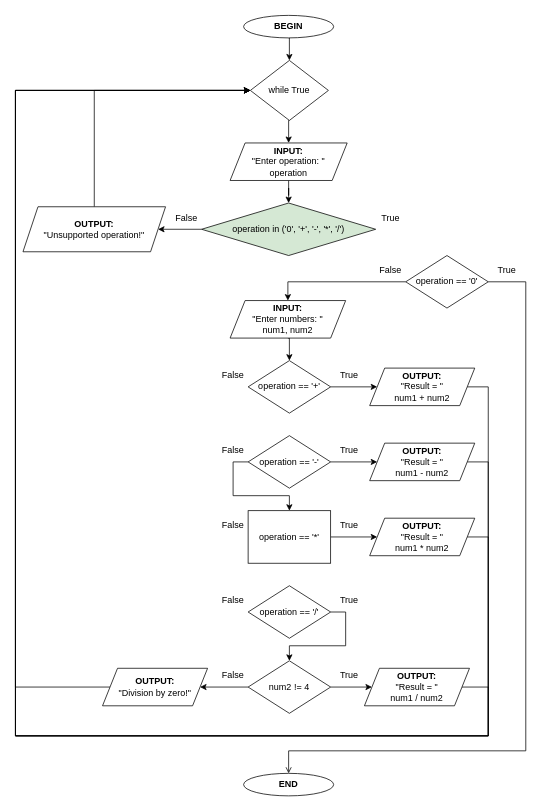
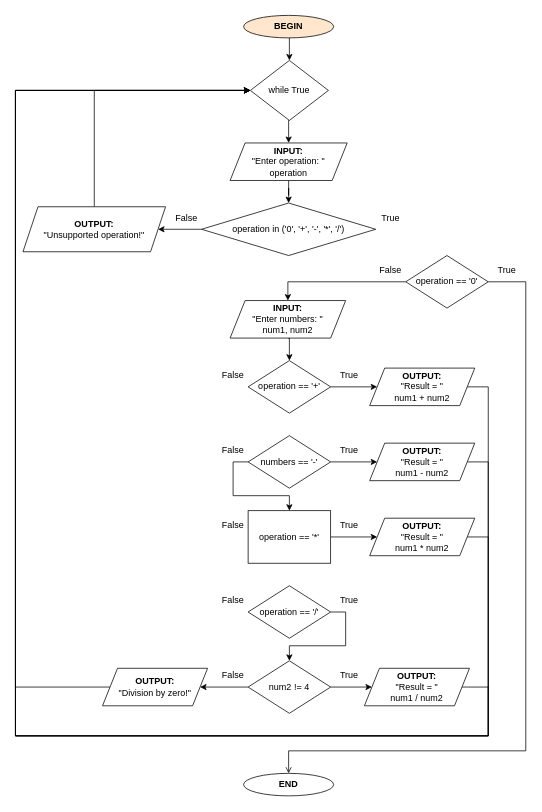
  <mxCell id="0" />
  <mxCell id="1" parent="0" />
  <mxCell id="2" style="edgeStyle=orthogonalEdgeStyle;rounded=0;orthogonalLoop=1;jettySize=auto;html=1;exitX=0.5;exitY=1;exitDx=0;exitDy=0;entryX=0.5;entryY=0;entryDx=0;entryDy=0;" parent="1" source="3" target="7" edge="1"><mxGeometry relative="1" as="geometry" /></mxCell>
- <mxCell id="3" value="&lt;b&gt;BEGIN&lt;/b&gt;" style="ellipse;whiteSpace=wrap;html=1;" parent="1" vertex="1"><mxGeometry x="324" y="20" width="120" height="30" as="geometry" /></mxCell>
+ <mxCell id="3" value="&lt;b&gt;BEGIN&lt;/b&gt;" style="ellipse;whiteSpace=wrap;html=1;fillColor=#ffe6cc;" parent="1" vertex="1"><mxGeometry x="324" y="20" width="120" height="30" as="geometry" /></mxCell>
  <mxCell id="4" style="edgeStyle=orthogonalEdgeStyle;rounded=0;orthogonalLoop=1;jettySize=auto;html=1;entryX=0.5;entryY=0;entryDx=0;entryDy=0;" parent="1" source="5" target="9" edge="1"><mxGeometry relative="1" as="geometry" /></mxCell>
  <mxCell id="5" value="&lt;b&gt;INPUT:&lt;/b&gt;&lt;br&gt;&quot;Enter operation: &quot;&lt;br&gt;operation" style="shape=parallelogram;perimeter=parallelogramPerimeter;whiteSpace=wrap;html=1;fixedSize=1;" parent="1" vertex="1"><mxGeometry x="306" y="190" width="156" height="50" as="geometry" /></mxCell>
  <mxCell id="6" style="edgeStyle=orthogonalEdgeStyle;rounded=0;orthogonalLoop=1;jettySize=auto;html=1;exitX=0.5;exitY=1;exitDx=0;exitDy=0;entryX=0.5;entryY=0;entryDx=0;entryDy=0;" edge="1" parent="1" source="7" target="5"><mxGeometry relative="1" as="geometry" /></mxCell>
  <mxCell id="7" value="while True" style="rhombus;whiteSpace=wrap;html=1;" parent="1" vertex="1"><mxGeometry x="333" y="80" width="104" height="80" as="geometry" /></mxCell>
  <mxCell id="8" style="edgeStyle=orthogonalEdgeStyle;rounded=0;orthogonalLoop=1;jettySize=auto;html=1;entryX=1;entryY=0.5;entryDx=0;entryDy=0;" parent="1" source="9" target="13" edge="1"><mxGeometry relative="1" as="geometry" /></mxCell>
- <mxCell id="9" value="operation in ('0', '+', '-', '*', '/')" style="rhombus;whiteSpace=wrap;html=1;fillColor=#d5e8d4;" parent="1" vertex="1"><mxGeometry x="268" y="270" width="232" height="70" as="geometry" /></mxCell>
+ <mxCell id="9" value="operation in ('0', '+', '-', '*', '/')" style="rhombus;whiteSpace=wrap;html=1;" parent="1" vertex="1"><mxGeometry x="268" y="270" width="232" height="70" as="geometry" /></mxCell>
  <mxCell id="10" value="False" style="text;html=1;strokeColor=none;fillColor=none;align=center;verticalAlign=middle;whiteSpace=wrap;rounded=0;" parent="1" vertex="1"><mxGeometry x="220" y="280" width="56" height="20" as="geometry" /></mxCell>
  <mxCell id="11" value="True" style="text;html=1;strokeColor=none;fillColor=none;align=center;verticalAlign=middle;whiteSpace=wrap;rounded=0;" parent="1" vertex="1"><mxGeometry x="492" y="280" width="56" height="20" as="geometry" /></mxCell>
  <mxCell id="12" style="edgeStyle=orthogonalEdgeStyle;rounded=0;orthogonalLoop=1;jettySize=auto;html=1;exitX=0.5;exitY=0;exitDx=0;exitDy=0;entryX=0;entryY=0.5;entryDx=0;entryDy=0;" parent="1" source="13" target="7" edge="1"><mxGeometry relative="1" as="geometry" /></mxCell>
  <mxCell id="13" value="&lt;b&gt;OUTPUT:&lt;/b&gt;&lt;br&gt;&quot;Unsupported operation!&quot;" style="shape=parallelogram;perimeter=parallelogramPerimeter;whiteSpace=wrap;html=1;fixedSize=1;" parent="1" vertex="1"><mxGeometry x="30" y="275" width="190" height="60" as="geometry" /></mxCell>
  <mxCell id="14" style="edgeStyle=orthogonalEdgeStyle;rounded=0;orthogonalLoop=1;jettySize=auto;html=1;entryX=0.5;entryY=0;entryDx=0;entryDy=0;endArrow=open;" parent="1" source="16" target="21" edge="1"><mxGeometry relative="1" as="geometry"><Array as="points"><mxPoint x="700" y="375" /><mxPoint x="700" y="1000" /><mxPoint x="384" y="1000" /></Array></mxGeometry></mxCell>
  <mxCell id="15" style="edgeStyle=orthogonalEdgeStyle;rounded=0;orthogonalLoop=1;jettySize=auto;html=1;entryX=0.5;entryY=0;entryDx=0;entryDy=0;" parent="1" source="16" target="20" edge="1"><mxGeometry relative="1" as="geometry" /></mxCell>
  <mxCell id="16" value="operation == '0'" style="rhombus;whiteSpace=wrap;html=1;" parent="1" vertex="1"><mxGeometry x="540" y="340" width="110" height="70" as="geometry" /></mxCell>
  <mxCell id="17" value="False" style="text;html=1;strokeColor=none;fillColor=none;align=center;verticalAlign=middle;whiteSpace=wrap;rounded=0;" parent="1" vertex="1"><mxGeometry x="500" y="350" width="40" height="20" as="geometry" /></mxCell>
  <mxCell id="18" value="True" style="text;html=1;strokeColor=none;fillColor=none;align=center;verticalAlign=middle;whiteSpace=wrap;rounded=0;" parent="1" vertex="1"><mxGeometry x="655" y="350" width="40" height="20" as="geometry" /></mxCell>
  <mxCell id="19" style="edgeStyle=orthogonalEdgeStyle;rounded=0;orthogonalLoop=1;jettySize=auto;html=1;exitX=0.5;exitY=1;exitDx=0;exitDy=0;entryX=0.5;entryY=0;entryDx=0;entryDy=0;" parent="1" source="20" target="23" edge="1"><mxGeometry relative="1" as="geometry" /></mxCell>
  <mxCell id="20" value="&lt;b&gt;INPUT:&lt;br&gt;&lt;/b&gt;&quot;Enter numbers: &quot;&lt;br&gt;num1, num2&lt;b&gt;&lt;br&gt;&lt;/b&gt;" style="shape=parallelogram;perimeter=parallelogramPerimeter;whiteSpace=wrap;html=1;fixedSize=1;" parent="1" vertex="1"><mxGeometry x="306" y="400" width="154" height="50" as="geometry" /></mxCell>
  <mxCell id="21" value="&lt;b&gt;END&lt;/b&gt;" style="ellipse;whiteSpace=wrap;html=1;" parent="1" vertex="1"><mxGeometry x="324" y="1030" width="120" height="30" as="geometry" /></mxCell>
  <mxCell id="22" style="edgeStyle=orthogonalEdgeStyle;rounded=0;orthogonalLoop=1;jettySize=auto;html=1;entryX=0;entryY=0.5;entryDx=0;entryDy=0;" parent="1" source="23" target="27" edge="1"><mxGeometry relative="1" as="geometry" /></mxCell>
  <mxCell id="23" value="operation == '+'" style="rhombus;whiteSpace=wrap;html=1;" parent="1" vertex="1"><mxGeometry x="330" y="480" width="110" height="70" as="geometry" /></mxCell>
  <mxCell id="24" value="False" style="text;html=1;strokeColor=none;fillColor=none;align=center;verticalAlign=middle;whiteSpace=wrap;rounded=0;" parent="1" vertex="1"><mxGeometry x="290" y="490" width="40" height="20" as="geometry" /></mxCell>
  <mxCell id="25" value="True" style="text;html=1;strokeColor=none;fillColor=none;align=center;verticalAlign=middle;whiteSpace=wrap;rounded=0;" parent="1" vertex="1"><mxGeometry x="445" y="490" width="40" height="20" as="geometry" /></mxCell>
  <mxCell id="26" style="edgeStyle=orthogonalEdgeStyle;rounded=0;orthogonalLoop=1;jettySize=auto;html=1;entryX=0;entryY=0.5;entryDx=0;entryDy=0;" parent="1" source="27" target="7" edge="1"><mxGeometry relative="1" as="geometry"><Array as="points"><mxPoint x="650" y="515" /><mxPoint x="650" y="980" /><mxPoint x="20" y="980" /><mxPoint x="20" y="120" /></Array></mxGeometry></mxCell>
  <mxCell id="27" value="&lt;b&gt;OUTPUT:&lt;/b&gt;&lt;br&gt;&quot;Result = &quot;&lt;br&gt;num1 + num2" style="shape=parallelogram;perimeter=parallelogramPerimeter;whiteSpace=wrap;html=1;fixedSize=1;" parent="1" vertex="1"><mxGeometry x="492" y="490" width="140" height="50" as="geometry" /></mxCell>
  <mxCell id="28" style="edgeStyle=orthogonalEdgeStyle;rounded=0;orthogonalLoop=1;jettySize=auto;html=1;entryX=0;entryY=0.5;entryDx=0;entryDy=0;" parent="1" source="30" target="34" edge="1"><mxGeometry relative="1" as="geometry" /></mxCell>
  <mxCell id="29" style="edgeStyle=orthogonalEdgeStyle;rounded=0;orthogonalLoop=1;jettySize=auto;html=1;" parent="1" source="30" target="36" edge="1"><mxGeometry relative="1" as="geometry"><Array as="points"><mxPoint x="310" y="615" /><mxPoint x="310" y="660" /><mxPoint x="385" y="660" /></Array></mxGeometry></mxCell>
- <mxCell id="30" value="operation == '-'" style="rhombus;whiteSpace=wrap;html=1;" parent="1" vertex="1"><mxGeometry x="330" y="580" width="110" height="70" as="geometry" /></mxCell>
+ <mxCell id="30" value="numbers == '-'" style="rhombus;whiteSpace=wrap;html=1;" parent="1" vertex="1"><mxGeometry x="330" y="580" width="110" height="70" as="geometry" /></mxCell>
  <mxCell id="31" value="False" style="text;html=1;strokeColor=none;fillColor=none;align=center;verticalAlign=middle;whiteSpace=wrap;rounded=0;" parent="1" vertex="1"><mxGeometry x="290" y="590" width="40" height="20" as="geometry" /></mxCell>
  <mxCell id="32" value="True" style="text;html=1;strokeColor=none;fillColor=none;align=center;verticalAlign=middle;whiteSpace=wrap;rounded=0;" parent="1" vertex="1"><mxGeometry x="445" y="590" width="40" height="20" as="geometry" /></mxCell>
  <mxCell id="33" style="edgeStyle=orthogonalEdgeStyle;rounded=0;orthogonalLoop=1;jettySize=auto;html=1;entryX=0;entryY=0.5;entryDx=0;entryDy=0;" parent="1" source="34" target="7" edge="1"><mxGeometry relative="1" as="geometry"><mxPoint x="340" y="120" as="targetPoint" /><Array as="points"><mxPoint x="650" y="615" /><mxPoint x="650" y="980" /><mxPoint x="20" y="980" /><mxPoint x="20" y="120" /></Array></mxGeometry></mxCell>
  <mxCell id="34" value="&lt;b&gt;OUTPUT:&lt;/b&gt;&lt;br&gt;&quot;Result = &quot;&lt;br&gt;num1 - num2" style="shape=parallelogram;perimeter=parallelogramPerimeter;whiteSpace=wrap;html=1;fixedSize=1;" parent="1" vertex="1"><mxGeometry x="492" y="590" width="140" height="50" as="geometry" /></mxCell>
  <mxCell id="35" style="edgeStyle=orthogonalEdgeStyle;rounded=0;orthogonalLoop=1;jettySize=auto;html=1;entryX=0;entryY=0.5;entryDx=0;entryDy=0;" parent="1" source="36" target="40" edge="1"><mxGeometry relative="1" as="geometry" /></mxCell>
  <mxCell id="36" value="operation == '*'" style="whiteSpace=wrap;html=1;rounded=0;" parent="1" vertex="1"><mxGeometry x="330" y="680" width="110" height="70" as="geometry" /></mxCell>
  <mxCell id="37" value="False" style="text;html=1;strokeColor=none;fillColor=none;align=center;verticalAlign=middle;whiteSpace=wrap;rounded=0;" parent="1" vertex="1"><mxGeometry x="290" y="690" width="40" height="20" as="geometry" /></mxCell>
  <mxCell id="38" value="True" style="text;html=1;strokeColor=none;fillColor=none;align=center;verticalAlign=middle;whiteSpace=wrap;rounded=0;" parent="1" vertex="1"><mxGeometry x="445" y="690" width="40" height="20" as="geometry" /></mxCell>
  <mxCell id="39" style="edgeStyle=orthogonalEdgeStyle;rounded=0;orthogonalLoop=1;jettySize=auto;html=1;entryX=0;entryY=0.5;entryDx=0;entryDy=0;" parent="1" source="40" target="7" edge="1"><mxGeometry relative="1" as="geometry"><Array as="points"><mxPoint x="650" y="715" /><mxPoint x="650" y="980" /><mxPoint x="20" y="980" /><mxPoint x="20" y="120" /></Array></mxGeometry></mxCell>
  <mxCell id="40" value="&lt;b&gt;OUTPUT:&lt;/b&gt;&lt;br&gt;&quot;Result = &quot;&lt;br&gt;num1 * num2" style="shape=parallelogram;perimeter=parallelogramPerimeter;whiteSpace=wrap;html=1;fixedSize=1;" parent="1" vertex="1"><mxGeometry x="492" y="690" width="140" height="50" as="geometry" /></mxCell>
  <mxCell id="41" style="edgeStyle=orthogonalEdgeStyle;rounded=0;orthogonalLoop=1;jettySize=auto;html=1;entryX=0.5;entryY=0;entryDx=0;entryDy=0;" parent="1" source="42" target="49" edge="1"><mxGeometry relative="1" as="geometry"><Array as="points"><mxPoint x="460" y="815" /><mxPoint x="460" y="860" /><mxPoint x="385" y="860" /></Array></mxGeometry></mxCell>
  <mxCell id="42" value="operation == '/'" style="rhombus;whiteSpace=wrap;html=1;" parent="1" vertex="1"><mxGeometry x="330" y="780" width="110" height="70" as="geometry" /></mxCell>
  <mxCell id="43" value="False" style="text;html=1;strokeColor=none;fillColor=none;align=center;verticalAlign=middle;whiteSpace=wrap;rounded=0;" parent="1" vertex="1"><mxGeometry x="290" y="790" width="40" height="20" as="geometry" /></mxCell>
  <mxCell id="44" value="True" style="text;html=1;strokeColor=none;fillColor=none;align=center;verticalAlign=middle;whiteSpace=wrap;rounded=0;" parent="1" vertex="1"><mxGeometry x="445" y="790" width="40" height="20" as="geometry" /></mxCell>
  <mxCell id="45" style="edgeStyle=orthogonalEdgeStyle;rounded=0;orthogonalLoop=1;jettySize=auto;html=1;entryX=0;entryY=0.5;entryDx=0;entryDy=0;" parent="1" source="46" target="7" edge="1"><mxGeometry relative="1" as="geometry"><Array as="points"><mxPoint x="650" y="915" /><mxPoint x="650" y="980" /><mxPoint x="20" y="980" /><mxPoint x="20" y="120" /></Array></mxGeometry></mxCell>
  <mxCell id="46" value="&lt;b&gt;OUTPUT:&lt;/b&gt;&lt;br&gt;&quot;Result = &quot;&lt;br&gt;num1 / num2" style="shape=parallelogram;perimeter=parallelogramPerimeter;whiteSpace=wrap;html=1;fixedSize=1;" parent="1" vertex="1"><mxGeometry x="485" y="890" width="140" height="50" as="geometry" /></mxCell>
  <mxCell id="47" style="edgeStyle=orthogonalEdgeStyle;rounded=0;orthogonalLoop=1;jettySize=auto;html=1;entryX=0;entryY=0.5;entryDx=0;entryDy=0;" parent="1" source="49" target="46" edge="1"><mxGeometry relative="1" as="geometry" /></mxCell>
  <mxCell id="48" style="edgeStyle=orthogonalEdgeStyle;rounded=0;orthogonalLoop=1;jettySize=auto;html=1;" parent="1" source="49" target="53" edge="1"><mxGeometry relative="1" as="geometry" /></mxCell>
  <mxCell id="49" value="num2 != 4" style="rhombus;whiteSpace=wrap;html=1;" parent="1" vertex="1"><mxGeometry x="330" y="880" width="110" height="70" as="geometry" /></mxCell>
  <mxCell id="50" value="False" style="text;html=1;strokeColor=none;fillColor=none;align=center;verticalAlign=middle;whiteSpace=wrap;rounded=0;" parent="1" vertex="1"><mxGeometry x="290" y="890" width="40" height="20" as="geometry" /></mxCell>
  <mxCell id="51" value="True" style="text;html=1;strokeColor=none;fillColor=none;align=center;verticalAlign=middle;whiteSpace=wrap;rounded=0;" parent="1" vertex="1"><mxGeometry x="445" y="890" width="40" height="20" as="geometry" /></mxCell>
  <mxCell id="52" style="edgeStyle=orthogonalEdgeStyle;rounded=0;orthogonalLoop=1;jettySize=auto;html=1;entryX=0;entryY=0.5;entryDx=0;entryDy=0;" parent="1" source="53" target="7" edge="1"><mxGeometry relative="1" as="geometry"><Array as="points"><mxPoint x="20" y="915" /><mxPoint x="20" y="120" /></Array></mxGeometry></mxCell>
  <mxCell id="53" value="&lt;b&gt;OUTPUT:&lt;/b&gt;&lt;br&gt;&quot;Division by zero!&quot;" style="shape=parallelogram;perimeter=parallelogramPerimeter;whiteSpace=wrap;html=1;fixedSize=1;" parent="1" vertex="1"><mxGeometry x="136" y="890" width="140" height="50" as="geometry" /></mxCell>
